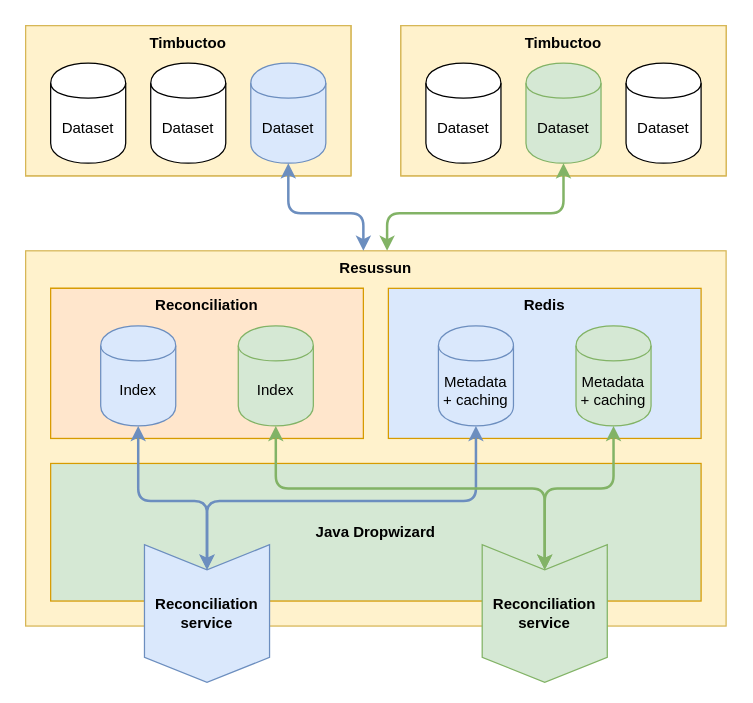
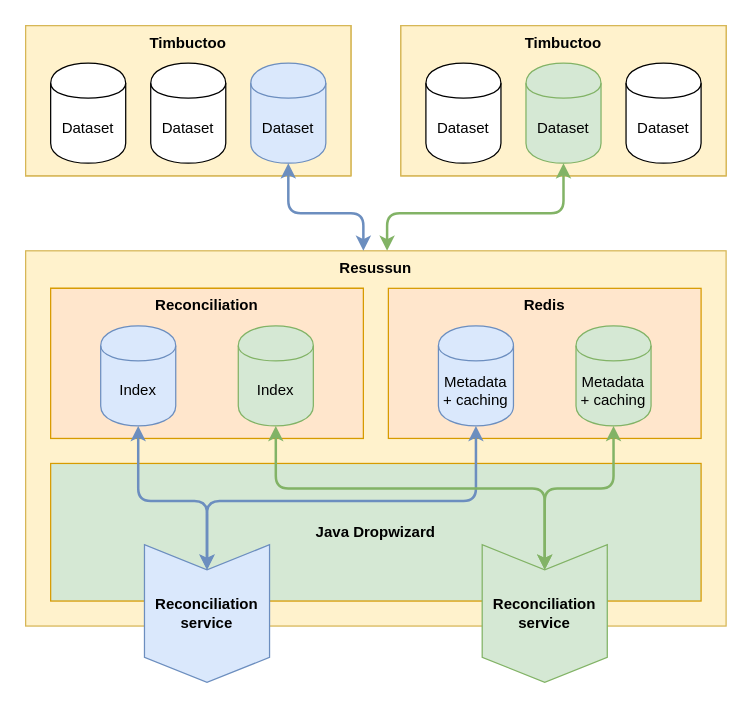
  <mxCell id="0" />
  <mxCell id="1" parent="0" />
  <mxCell id="2" value="" style="group;fillColor=#fff2cc;strokeColor=#d6b656;" vertex="1" connectable="0" parent="1"><mxGeometry x="20" y="20" width="260" height="120" as="geometry" /></mxCell>
  <mxCell id="3" value="" style="group;fillColor=#fff2cc;strokeColor=#d6b656;" vertex="1" connectable="0" parent="1"><mxGeometry x="320" y="20" width="260" height="120" as="geometry" /></mxCell>
  <mxCell id="4" value="&lt;b&gt;Resussun&lt;/b&gt;" style="rounded=0;whiteSpace=wrap;html=1;verticalAlign=top;fillColor=#fff2cc;strokeColor=#d6b656;" vertex="1" parent="1"><mxGeometry x="20" y="200" width="560" height="300" as="geometry" /></mxCell>
  <mxCell id="5" value="" style="group;fillColor=#ffe6cc;strokeColor=#d79b00;" vertex="1" connectable="0" parent="1"><mxGeometry x="40" y="230" width="250" height="120" as="geometry" /></mxCell>
  <mxCell id="6" value="&lt;b&gt;Java Dropwizard&lt;/b&gt;" style="rounded=0;whiteSpace=wrap;html=1;fillColor=#d5e8d4;strokeColor=#d79b00;" vertex="1" parent="1"><mxGeometry x="40" y="370" width="520" height="110" as="geometry" /></mxCell>
  <mxCell id="7" value="Reconciliation&lt;br&gt;service" style="shape=step;perimeter=stepPerimeter;whiteSpace=wrap;html=1;fixedSize=1;rotation=90;horizontal=0;fontStyle=1;fillColor=#dae8fc;strokeColor=#6c8ebf;" vertex="1" parent="1"><mxGeometry x="110" y="440" width="110" height="100" as="geometry" /></mxCell>
  <mxCell id="8" value="Reconciliation&lt;br&gt;service" style="shape=step;perimeter=stepPerimeter;whiteSpace=wrap;html=1;fixedSize=1;rotation=90;horizontal=0;fontStyle=1;fillColor=#d5e8d4;strokeColor=#82b366;" vertex="1" parent="1"><mxGeometry x="380" y="440" width="110" height="100" as="geometry" /></mxCell>
  <mxCell id="9" value="" style="group;fontStyle=1;fillColor=#fff2cc;strokeColor=#d6b656;" vertex="1" connectable="0" parent="1"><mxGeometry x="320" y="20" width="260" height="120" as="geometry" /></mxCell>
  <mxCell id="10" value="&lt;b&gt;Timbuctoo&lt;/b&gt;" style="rounded=0;whiteSpace=wrap;html=1;verticalAlign=top;fillColor=#fff2cc;strokeColor=#d6b656;" vertex="1" parent="9"><mxGeometry width="260" height="120" as="geometry" /></mxCell>
  <mxCell id="11" value="Dataset" style="shape=cylinder;whiteSpace=wrap;html=1;boundedLbl=1;backgroundOutline=1;fontStyle=0" vertex="1" parent="9"><mxGeometry x="20" y="30" width="60" height="80" as="geometry" /></mxCell>
  <mxCell id="12" value="Dataset" style="shape=cylinder;whiteSpace=wrap;html=1;boundedLbl=1;backgroundOutline=1;fillColor=#d5e8d4;strokeColor=#82b366;" vertex="1" parent="9"><mxGeometry x="100" y="30" width="60" height="80" as="geometry" /></mxCell>
  <mxCell id="13" value="Dataset" style="shape=cylinder;whiteSpace=wrap;html=1;boundedLbl=1;backgroundOutline=1;" vertex="1" parent="9"><mxGeometry x="180" y="30" width="60" height="80" as="geometry" /></mxCell>
  <mxCell id="14" value="" style="group;fontStyle=1;fillColor=#fff2cc;strokeColor=#d6b656;" vertex="1" connectable="0" parent="1"><mxGeometry x="20" y="20" width="260" height="120" as="geometry" /></mxCell>
  <mxCell id="15" value="&lt;b&gt;Timbuctoo&lt;/b&gt;" style="rounded=0;whiteSpace=wrap;html=1;verticalAlign=top;fillColor=#fff2cc;strokeColor=#d6b656;" vertex="1" parent="14"><mxGeometry width="260" height="120" as="geometry" /></mxCell>
  <mxCell id="16" value="Dataset" style="shape=cylinder;whiteSpace=wrap;html=1;boundedLbl=1;backgroundOutline=1;fontStyle=0" vertex="1" parent="14"><mxGeometry x="20" y="30" width="60" height="80" as="geometry" /></mxCell>
  <mxCell id="17" value="Dataset" style="shape=cylinder;whiteSpace=wrap;html=1;boundedLbl=1;backgroundOutline=1;" vertex="1" parent="14"><mxGeometry x="100" y="30" width="60" height="80" as="geometry" /></mxCell>
  <mxCell id="18" value="Dataset" style="shape=cylinder;whiteSpace=wrap;html=1;boundedLbl=1;backgroundOutline=1;fillColor=#dae8fc;strokeColor=#6c8ebf;" vertex="1" parent="14"><mxGeometry x="180" y="30" width="60" height="80" as="geometry" /></mxCell>
  <mxCell id="19" value="" style="edgeStyle=segmentEdgeStyle;endArrow=classic;html=1;exitX=0.5;exitY=1;exitDx=0;exitDy=0;fillColor=#dae8fc;strokeColor=#6c8ebf;rounded=1;shadow=0;strokeWidth=2;startArrow=classic;startFill=1;" edge="1" parent="1" source="18" target="4"><mxGeometry width="50" height="50" relative="1" as="geometry"><mxPoint x="-70" y="120" as="sourcePoint" /><mxPoint x="-20" y="70" as="targetPoint" /><Array as="points"><mxPoint x="230" y="170" /><mxPoint x="290" y="170" /></Array></mxGeometry></mxCell>
  <mxCell id="20" value="" style="edgeStyle=segmentEdgeStyle;endArrow=classic;html=1;exitX=0.5;exitY=1;exitDx=0;exitDy=0;entryX=0.516;entryY=0;entryDx=0;entryDy=0;entryPerimeter=0;fillColor=#d5e8d4;strokeColor=#82b366;strokeWidth=2;startArrow=classic;startFill=1;" edge="1" parent="1" source="12" target="4"><mxGeometry width="50" height="50" relative="1" as="geometry"><mxPoint x="20" y="620" as="sourcePoint" /><mxPoint x="70" y="570" as="targetPoint" /><Array as="points"><mxPoint x="450" y="170" /><mxPoint x="309" y="170" /></Array></mxGeometry></mxCell>
  <mxCell id="21" value="&lt;b&gt;Reconciliation&lt;/b&gt;" style="rounded=0;whiteSpace=wrap;html=1;verticalAlign=top;fillColor=#ffe6cc;strokeColor=#d79b00;" vertex="1" parent="1"><mxGeometry x="40" y="230" width="250" height="120" as="geometry" /></mxCell>
  <mxCell id="22" value="Index" style="shape=cylinder;whiteSpace=wrap;html=1;boundedLbl=1;backgroundOutline=1;fillColor=#dae8fc;strokeColor=#6c8ebf;" vertex="1" parent="1"><mxGeometry x="80" y="260" width="60" height="80" as="geometry" /></mxCell>
  <mxCell id="23" value="Index" style="shape=cylinder;whiteSpace=wrap;html=1;boundedLbl=1;backgroundOutline=1;fillColor=#d5e8d4;strokeColor=#82b366;" vertex="1" parent="1"><mxGeometry x="190" y="260" width="60" height="80" as="geometry" /></mxCell>
- <mxCell id="24" value="&lt;b&gt;Redis&lt;br&gt;&lt;/b&gt;" style="rounded=0;whiteSpace=wrap;html=1;verticalAlign=top;fillColor=#dae8fc;strokeColor=#d79b00;" vertex="1" parent="1"><mxGeometry x="310" y="230" width="250" height="120" as="geometry" /></mxCell>
+ <mxCell id="24" value="&lt;b&gt;Redis&lt;br&gt;&lt;/b&gt;" style="rounded=0;whiteSpace=wrap;html=1;verticalAlign=top;fillColor=#ffe6cc;strokeColor=#d79b00;" vertex="1" parent="1"><mxGeometry x="310" y="230" width="250" height="120" as="geometry" /></mxCell>
  <mxCell id="25" value="Metadata&lt;br&gt;+ caching" style="shape=cylinder;whiteSpace=wrap;html=1;boundedLbl=1;backgroundOutline=1;fillColor=#dae8fc;strokeColor=#6c8ebf;" vertex="1" parent="1"><mxGeometry x="350" y="260" width="60" height="80" as="geometry" /></mxCell>
  <mxCell id="26" value="Metadata&lt;br&gt;+ caching" style="shape=cylinder;whiteSpace=wrap;html=1;boundedLbl=1;backgroundOutline=1;fillColor=#d5e8d4;strokeColor=#82b366;" vertex="1" parent="1"><mxGeometry x="460" y="260" width="60" height="80" as="geometry" /></mxCell>
  <mxCell id="27" value="" style="edgeStyle=segmentEdgeStyle;endArrow=classic;html=1;shadow=0;strokeWidth=2;exitX=0.5;exitY=1;exitDx=0;exitDy=0;fillColor=#dae8fc;strokeColor=#6c8ebf;startArrow=classic;startFill=1;" edge="1" parent="1" source="22" target="7"><mxGeometry width="50" height="50" relative="1" as="geometry"><mxPoint x="20" y="620" as="sourcePoint" /><mxPoint x="70" y="570" as="targetPoint" /><Array as="points"><mxPoint x="110" y="400" /><mxPoint x="165" y="400" /></Array></mxGeometry></mxCell>
  <mxCell id="28" value="" style="edgeStyle=segmentEdgeStyle;endArrow=classic;html=1;shadow=0;strokeWidth=2;exitX=0.5;exitY=1;exitDx=0;exitDy=0;entryX=0;entryY=0.5;entryDx=0;entryDy=0;fillColor=#dae8fc;strokeColor=#6c8ebf;startArrow=classic;startFill=1;" edge="1" parent="1" source="25" target="7"><mxGeometry width="50" height="50" relative="1" as="geometry"><mxPoint x="20" y="620" as="sourcePoint" /><mxPoint x="70" y="570" as="targetPoint" /><Array as="points"><mxPoint x="380" y="400" /><mxPoint x="165" y="400" /></Array></mxGeometry></mxCell>
  <mxCell id="29" value="" style="edgeStyle=segmentEdgeStyle;endArrow=classic;html=1;shadow=0;strokeWidth=2;exitX=0.5;exitY=1;exitDx=0;exitDy=0;entryX=0;entryY=0.5;entryDx=0;entryDy=0;fillColor=#d5e8d4;strokeColor=#82b366;startArrow=classic;startFill=1;" edge="1" parent="1" source="23" target="8"><mxGeometry width="50" height="50" relative="1" as="geometry"><mxPoint x="20" y="620" as="sourcePoint" /><mxPoint x="70" y="570" as="targetPoint" /><Array as="points"><mxPoint x="220" y="390" /><mxPoint x="435" y="390" /></Array></mxGeometry></mxCell>
  <mxCell id="30" value="" style="edgeStyle=segmentEdgeStyle;endArrow=classic;html=1;shadow=0;strokeWidth=2;exitX=0.5;exitY=1;exitDx=0;exitDy=0;entryX=0;entryY=0.5;entryDx=0;entryDy=0;fillColor=#d5e8d4;strokeColor=#82b366;startArrow=classic;startFill=1;" edge="1" parent="1" source="26" target="8"><mxGeometry width="50" height="50" relative="1" as="geometry"><mxPoint x="20" y="620" as="sourcePoint" /><mxPoint x="70" y="570" as="targetPoint" /><Array as="points"><mxPoint x="490" y="390" /><mxPoint x="435" y="390" /></Array></mxGeometry></mxCell>
